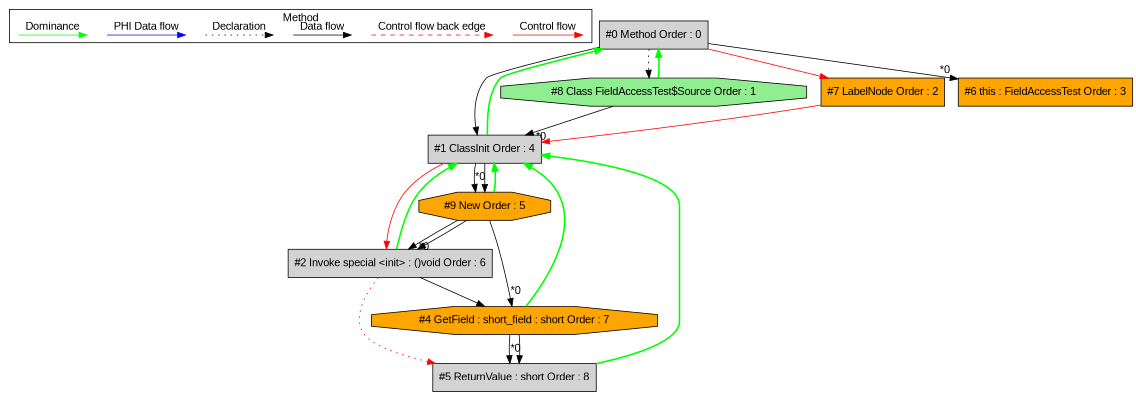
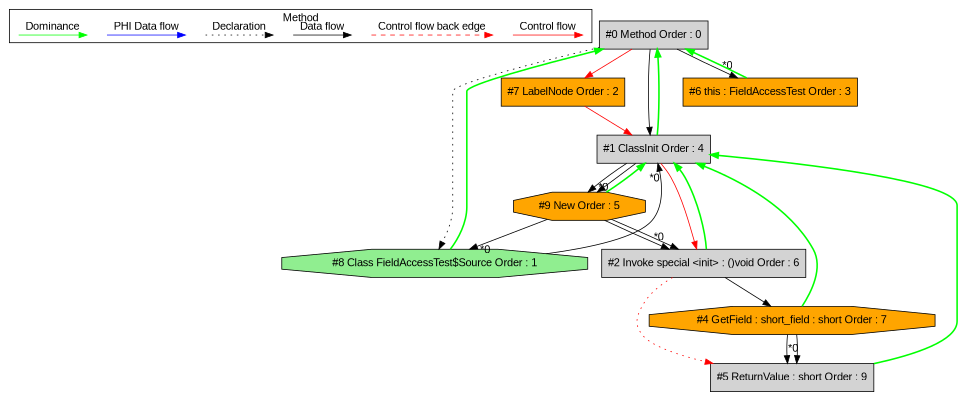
  digraph {
    fontname="Liberation Sans"
    ordering=in
    node [fontname="Liberation Sans" shape=point style=invis]
    edge [fontname="Liberation Sans"]
    c0
    c1
    c2
    c3
    d0
    d1
    d2
    d3
    d4
    d5
    d6
    d7
    n13 [fillcolor=lightgrey label="#0 Method Order : 0" shape=box style=filled]
    n14 [fillcolor=lightgrey label="#1 ClassInit Order : 4" shape=box style=filled]
    n15 [fillcolor=lightgreen label="#8 Class FieldAccessTest$Source Order : 1" shape=octagon style=filled]
    n16 [fillcolor=orange label="#7 LabelNode Order : 2" shape=box style=filled]
    n17 [fillcolor=orange label="#6 this : FieldAccessTest Order : 3" shape=box style=filled]
    n18 [fillcolor=lightgrey label="#2 Invoke special <init> : ()void Order : 6" shape=box style=filled]
    n19 [fillcolor=orange label="#9 New Order : 5" shape=octagon style=filled]
    n20 [fillcolor=orange label="#4 GetField : short_field : short Order : 7" shape=octagon style=filled]
-   n21 [fillcolor=lightgrey label="#5 ReturnValue : short Order : 8" shape=box style=filled]
+   n21 [fillcolor=lightgrey label="#5 ReturnValue : short Order : 9" shape=box style=filled]
    subgraph cluster_1 {
      label=Method
      subgraph sub_2 {
        label=Legend
        rank=same
        c0
        c1
        c2
        c3
        d0
        d1
        d2
        d3
        d4
        d5
        d6
        d7
      }
    }
    c0 -> c1 [color=red label="Control flow" style=solid]
    c2 -> c3 [color=red label="Control flow back edge" style=dashed]
    d0 -> d1 [label="Data flow"]
    d2 -> d3 [label=Declaration style=dotted]
    d4 -> d5 [color=blue label="PHI Data flow"]
    d6 -> d7 [color=green label=Dominance]
    n13 -> n14
    n13 -> n15 [style=dotted]
    n13 -> n16 [color=red fontcolor=red labeldistance=2]
    n13 -> n17 [headlabel="*0" labeldistance=2]
    n14 -> n13 [color=green dir=forward penwidth=2]
    n14 -> n18 [color=red fontcolor=red labeldistance=2]
    n14 -> n19 [headlabel="*0" labeldistance=2]
    n14 -> n19
    n15 -> n13 [color=green dir=forward penwidth=2]
    n15 -> n14 [headlabel="*0" labeldistance=2]
    n16 -> n14 [color=red fontcolor=red labeldistance=2]
+   n17 -> n13 [color=green dir=forward penwidth=2]
    n18 -> n14 [color=green dir=forward penwidth=2]
    n18 -> n20
    n18 -> n21 [color=red fontcolor=red labeldistance=2 style=dotted]
    n19 -> n14 [color=green dir=forward penwidth=2]
    n19 -> n18 [headlabel="*0" labeldistance=2]
    n19 -> n18
-   n19 -> n20 [headlabel="*0" labeldistance=2]
+   n19 -> n15 [headlabel="*0" labeldistance=2]
    n20 -> n14 [color=green dir=forward penwidth=2]
    n20 -> n21 [headlabel="*0" labeldistance=2]
    n20 -> n21
    n21 -> n14 [color=green dir=forward penwidth=2]
  }
